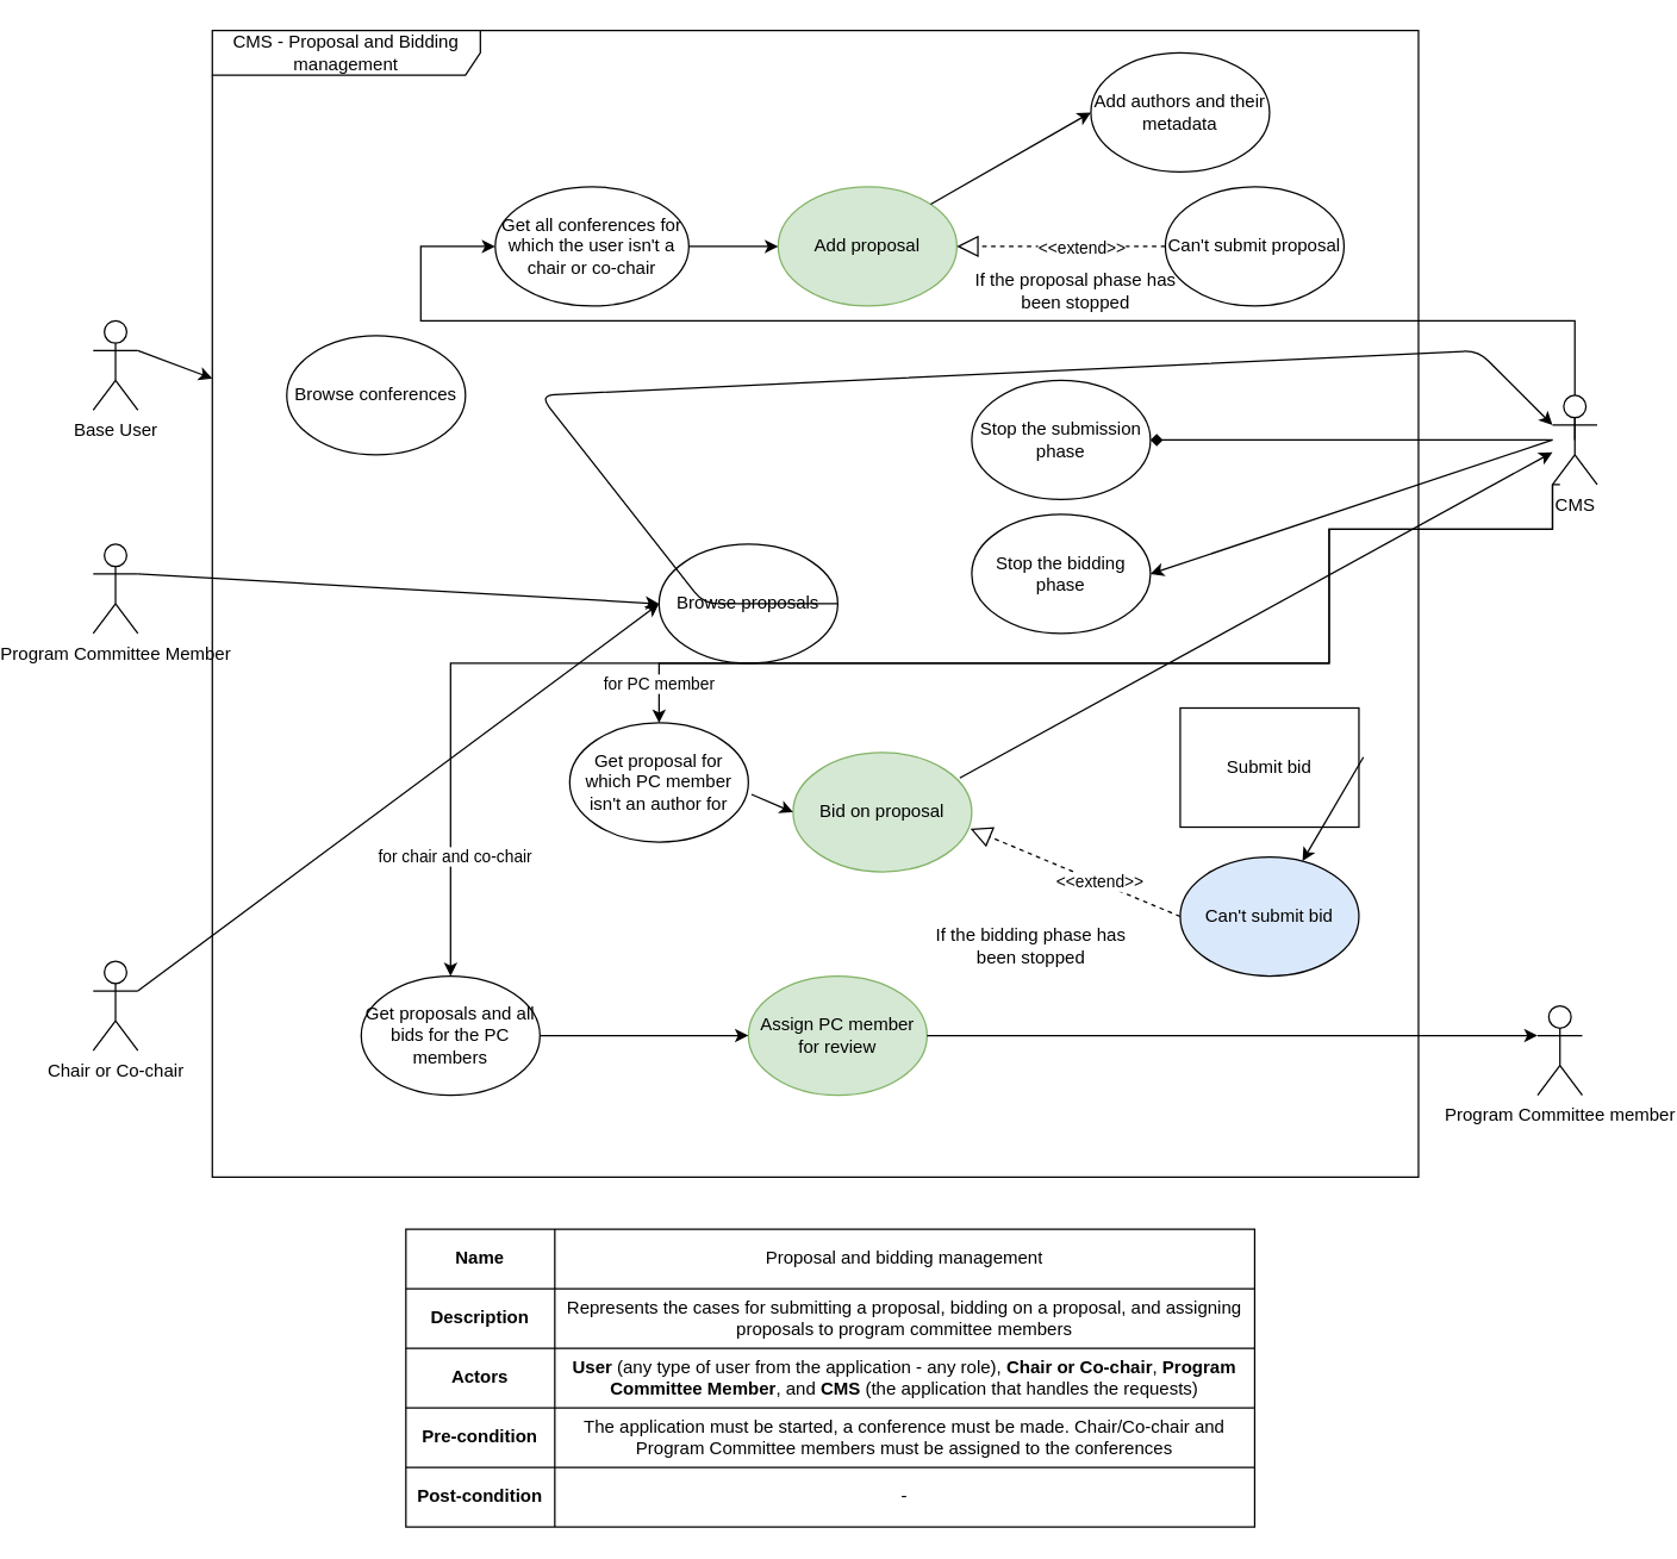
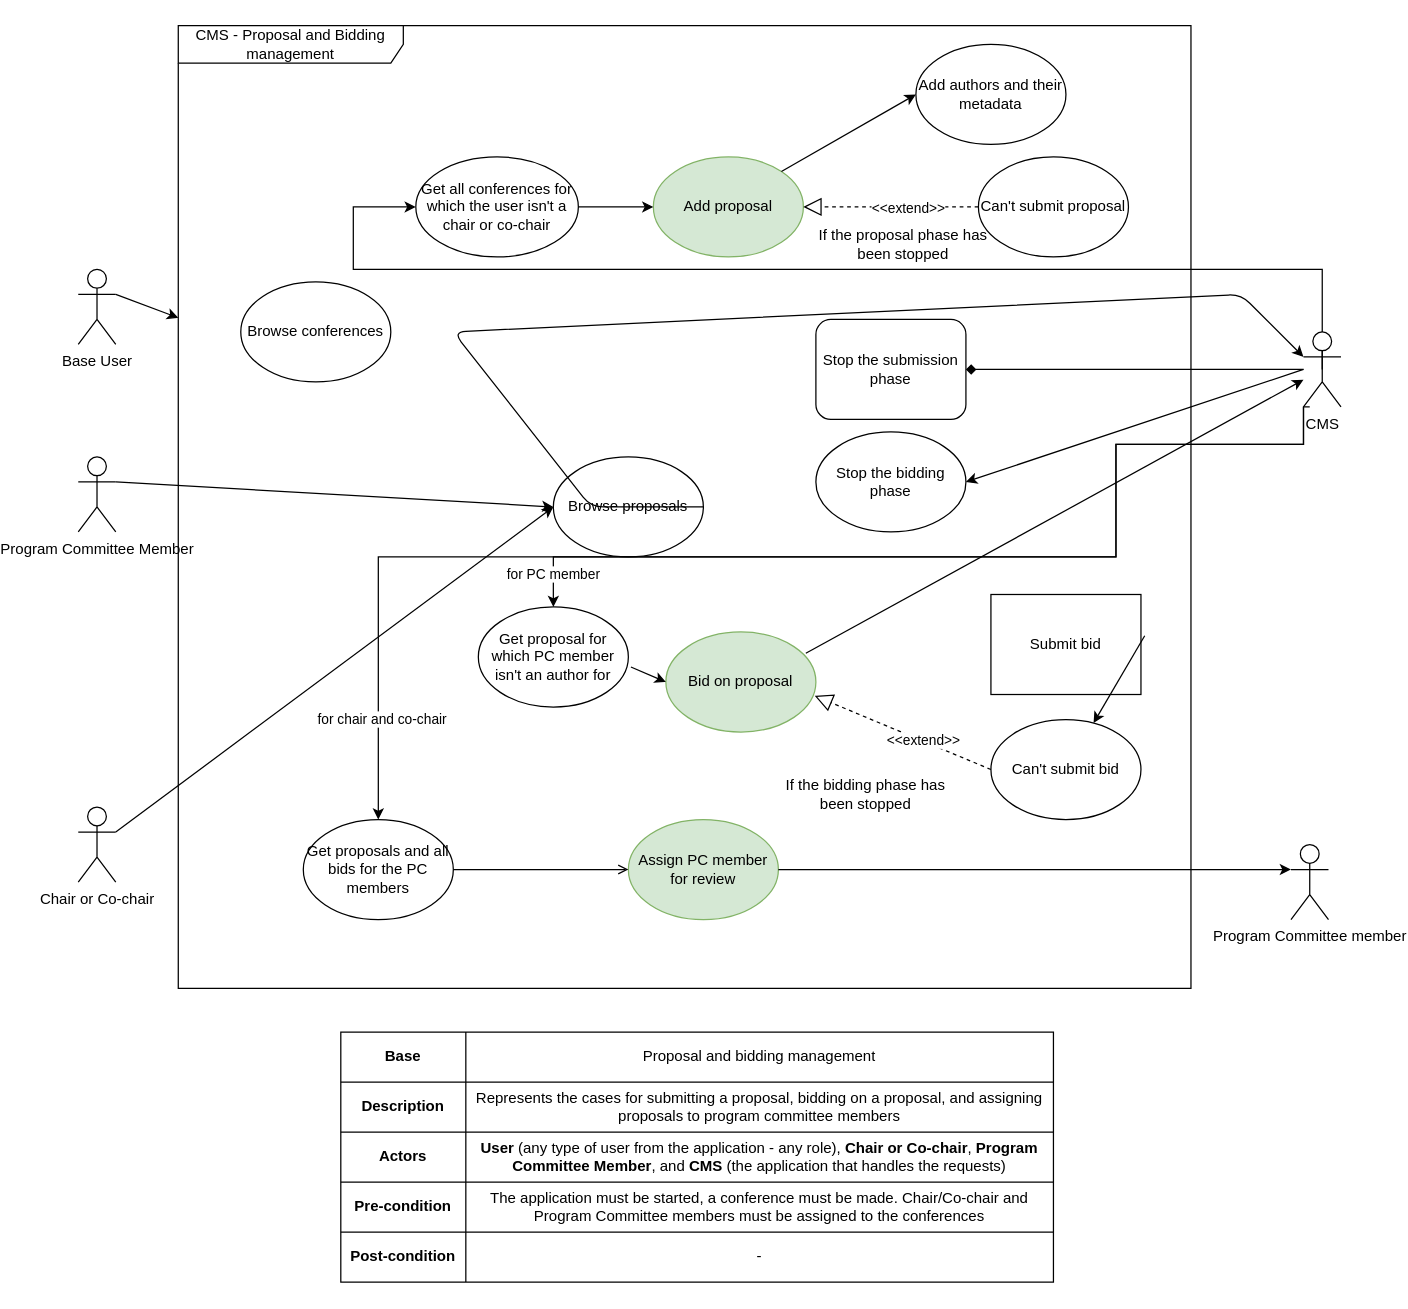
  <mxCell id="0" />
  <mxCell id="1" parent="0" />
  <mxCell id="2" value="&lt;div&gt;CMS - Proposal and Bidding management&lt;/div&gt;" style="shape=umlFrame;whiteSpace=wrap;html=1;width=180;height=30;" parent="1" vertex="1"><mxGeometry x="100" y="20" width="810" height="770" as="geometry" /></mxCell>
  <mxCell id="3" value="Base User" style="shape=umlActor;verticalLabelPosition=bottom;verticalAlign=top;html=1;" parent="1" vertex="1"><mxGeometry x="20" y="215" width="30" height="60" as="geometry" /></mxCell>
  <mxCell id="4" value="Browse conferences" style="ellipse;whiteSpace=wrap;html=1;" parent="1" vertex="1"><mxGeometry x="150" y="225" width="120" height="80" as="geometry" /></mxCell>
  <mxCell id="5" value="Add proposal" style="ellipse;whiteSpace=wrap;html=1;fillColor=#d5e8d4;strokeColor=#82b366;" parent="1" vertex="1"><mxGeometry x="480" y="125" width="120" height="80" as="geometry" /></mxCell>
  <mxCell id="6" value="Add authors and their metadata" style="ellipse;whiteSpace=wrap;html=1;" parent="1" vertex="1"><mxGeometry x="690" y="35" width="120" height="80" as="geometry" /></mxCell>
  <mxCell id="7" value="" style="endArrow=block;dashed=1;endFill=0;endSize=12;html=1;entryX=1;entryY=0.5;entryDx=0;entryDy=0;" parent="1" source="19" target="5" edge="1"><mxGeometry width="160" relative="1" as="geometry"><mxPoint x="650" y="225" as="sourcePoint" /><mxPoint x="810" y="225" as="targetPoint" /></mxGeometry></mxCell>
  <mxCell id="8" value="&amp;lt;&amp;lt;extend&amp;gt;&amp;gt;" style="edgeLabel;html=1;align=center;verticalAlign=middle;resizable=0;points=[];" parent="7" vertex="1" connectable="0"><mxGeometry x="-0.275" y="1" relative="1" as="geometry"><mxPoint x="-6" y="-1" as="offset" /></mxGeometry></mxCell>
  <mxCell id="9" value="Program Committee Member" style="shape=umlActor;verticalLabelPosition=bottom;verticalAlign=top;html=1;" parent="1" vertex="1"><mxGeometry x="20" y="365" width="30" height="60" as="geometry" /></mxCell>
  <mxCell id="10" value="Browse proposals" style="ellipse;whiteSpace=wrap;html=1;" parent="1" vertex="1"><mxGeometry x="400" y="365" width="120" height="80" as="geometry" /></mxCell>
  <mxCell id="11" style="edgeStyle=orthogonalEdgeStyle;rounded=0;orthogonalLoop=1;jettySize=auto;html=1;exitX=0.5;exitY=0.5;exitDx=0;exitDy=0;exitPerimeter=0;entryX=0;entryY=0.5;entryDx=0;entryDy=0;" parent="1" source="14" target="16" edge="1"><mxGeometry relative="1" as="geometry"><Array as="points"><mxPoint x="1015" y="215" /><mxPoint x="240" y="215" /><mxPoint x="240" y="165" /></Array></mxGeometry></mxCell>
  <mxCell id="12" style="edgeStyle=orthogonalEdgeStyle;rounded=0;orthogonalLoop=1;jettySize=auto;html=1;entryX=0.5;entryY=0;entryDx=0;entryDy=0;" parent="1" target="17" edge="1"><mxGeometry relative="1" as="geometry"><mxPoint x="1005" y="325" as="sourcePoint" /><Array as="points"><mxPoint x="1000" y="325" /><mxPoint x="1000" y="355" /><mxPoint x="850" y="355" /><mxPoint x="850" y="445" /><mxPoint x="400" y="445" /></Array></mxGeometry></mxCell>
  <mxCell id="13" value="for PC member" style="edgeLabel;html=1;align=center;verticalAlign=middle;resizable=0;points=[];" parent="12" vertex="1" connectable="0"><mxGeometry x="0.929" y="-1" relative="1" as="geometry"><mxPoint as="offset" /></mxGeometry></mxCell>
  <mxCell id="14" value="CMS" style="shape=umlActor;verticalLabelPosition=bottom;verticalAlign=top;html=1;outlineConnect=0;" parent="1" vertex="1"><mxGeometry x="1000" y="265" width="30" height="60" as="geometry" /></mxCell>
  <mxCell id="15" style="edgeStyle=orthogonalEdgeStyle;rounded=0;orthogonalLoop=1;jettySize=auto;html=1;" parent="1" source="16" target="5" edge="1"><mxGeometry relative="1" as="geometry" /></mxCell>
  <mxCell id="16" value="Get all conferences for which the user isn't a chair or co-chair" style="ellipse;whiteSpace=wrap;html=1;" parent="1" vertex="1"><mxGeometry x="290" y="125" width="130" height="80" as="geometry" /></mxCell>
  <mxCell id="17" value="Get proposal for which PC member isn't an author for" style="ellipse;whiteSpace=wrap;html=1;" parent="1" vertex="1"><mxGeometry x="340" y="485" width="120" height="80" as="geometry" /></mxCell>
  <mxCell id="18" value="Bid on proposal" style="ellipse;whiteSpace=wrap;html=1;fillColor=#d5e8d4;strokeColor=#82b366;" parent="1" vertex="1"><mxGeometry x="490" y="505" width="120" height="80" as="geometry" /></mxCell>
  <mxCell id="19" value="Can't submit proposal" style="ellipse;whiteSpace=wrap;html=1;" parent="1" vertex="1"><mxGeometry x="740" y="125" width="120" height="80" as="geometry" /></mxCell>
  <mxCell id="20" value="" style="endArrow=classic;html=1;exitX=1;exitY=0;exitDx=0;exitDy=0;entryX=0;entryY=0.5;entryDx=0;entryDy=0;" parent="1" source="5" target="6" edge="1"><mxGeometry width="50" height="50" relative="1" as="geometry"><mxPoint x="590" y="125" as="sourcePoint" /><mxPoint x="640" y="75" as="targetPoint" /></mxGeometry></mxCell>
  <mxCell id="21" value="If the proposal phase has been stopped" style="text;html=1;strokeColor=none;fillColor=none;align=center;verticalAlign=middle;whiteSpace=wrap;rounded=0;" parent="1" vertex="1"><mxGeometry x="610" y="185" width="140" height="20" as="geometry" /></mxCell>
  <mxCell id="22" value="" style="endArrow=classic;html=1;exitX=1;exitY=0.333;exitDx=0;exitDy=0;exitPerimeter=0;" parent="1" source="3" target="2" edge="1"><mxGeometry width="50" height="50" relative="1" as="geometry"><mxPoint x="80" y="265" as="sourcePoint" /><mxPoint x="130" y="215" as="targetPoint" /></mxGeometry></mxCell>
  <mxCell id="23" value="" style="endArrow=classic;html=1;exitX=1;exitY=0.333;exitDx=0;exitDy=0;exitPerimeter=0;entryX=0;entryY=0.5;entryDx=0;entryDy=0;" parent="1" source="9" target="10" edge="1"><mxGeometry width="50" height="50" relative="1" as="geometry"><mxPoint x="100" y="355" as="sourcePoint" /><mxPoint x="150" y="305" as="targetPoint" /></mxGeometry></mxCell>
  <mxCell id="24" value="" style="endArrow=classic;html=1;exitX=1;exitY=0.5;exitDx=0;exitDy=0;entryX=0;entryY=0.333;entryDx=0;entryDy=0;entryPerimeter=0;" parent="1" source="10" target="14" edge="1"><mxGeometry width="50" height="50" relative="1" as="geometry"><mxPoint x="550" y="385" as="sourcePoint" /><mxPoint x="1000" y="325" as="targetPoint" /><Array as="points"><mxPoint x="430" y="405" /><mxPoint x="320" y="265" /><mxPoint x="950" y="235" /></Array></mxGeometry></mxCell>
  <mxCell id="25" value="" style="endArrow=classic;html=1;exitX=1.017;exitY=0.6;exitDx=0;exitDy=0;exitPerimeter=0;entryX=0;entryY=0.5;entryDx=0;entryDy=0;" parent="1" source="17" target="18" edge="1"><mxGeometry width="50" height="50" relative="1" as="geometry"><mxPoint x="330" y="605" as="sourcePoint" /><mxPoint x="380" y="555" as="targetPoint" /></mxGeometry></mxCell>
  <mxCell id="26" value="Submit bid" style="whiteSpace=wrap;html=1;rounded=0;" parent="1" vertex="1"><mxGeometry x="750" y="475" width="120" height="80" as="geometry" /></mxCell>
- <mxCell id="27" value="Can't submit bid" style="ellipse;whiteSpace=wrap;html=1;fillColor=#dae8fc;" parent="1" vertex="1"><mxGeometry x="750" y="575" width="120" height="80" as="geometry" /></mxCell>
+ <mxCell id="27" value="Can't submit bid" style="ellipse;whiteSpace=wrap;html=1;" parent="1" vertex="1"><mxGeometry x="750" y="575" width="120" height="80" as="geometry" /></mxCell>
  <mxCell id="28" value="" style="endArrow=block;dashed=1;endFill=0;endSize=12;html=1;exitX=0;exitY=0.5;exitDx=0;exitDy=0;entryX=0.992;entryY=0.638;entryDx=0;entryDy=0;entryPerimeter=0;" parent="1" source="27" target="18" edge="1"><mxGeometry width="160" relative="1" as="geometry"><mxPoint x="480" y="635" as="sourcePoint" /><mxPoint x="640" y="635" as="targetPoint" /></mxGeometry></mxCell>
  <mxCell id="29" value="&amp;lt;&amp;lt;extend&amp;gt;&amp;gt;" style="edgeLabel;html=1;align=center;verticalAlign=middle;resizable=0;points=[];" parent="28" vertex="1" connectable="0"><mxGeometry x="-0.223" y="-1" relative="1" as="geometry"><mxPoint as="offset" /></mxGeometry></mxCell>
  <mxCell id="30" value="If the bidding phase has been stopped" style="text;html=1;strokeColor=none;fillColor=none;align=center;verticalAlign=middle;whiteSpace=wrap;rounded=0;" parent="1" vertex="1"><mxGeometry x="580" y="625" width="140" height="20" as="geometry" /></mxCell>
  <mxCell id="31" value="" style="endArrow=classic;html=1;exitX=0.933;exitY=0.213;exitDx=0;exitDy=0;exitPerimeter=0;" parent="1" source="18" target="14" edge="1"><mxGeometry width="50" height="50" relative="1" as="geometry"><mxPoint x="510" y="525" as="sourcePoint" /><mxPoint x="560" y="475" as="targetPoint" /></mxGeometry></mxCell>
  <mxCell id="32" value="" style="endArrow=classic;html=1;exitX=1.025;exitY=0.413;exitDx=0;exitDy=0;exitPerimeter=0;" parent="1" source="26" target="27" edge="1"><mxGeometry width="50" height="50" relative="1" as="geometry"><mxPoint x="800" y="515" as="sourcePoint" /><mxPoint x="990" y="325" as="targetPoint" /></mxGeometry></mxCell>
  <mxCell id="33" value="Chair or Co-chair" style="shape=umlActor;verticalLabelPosition=bottom;verticalAlign=top;html=1;outlineConnect=0;" parent="1" vertex="1"><mxGeometry x="20" y="645" width="30" height="60" as="geometry" /></mxCell>
  <mxCell id="34" style="edgeStyle=orthogonalEdgeStyle;rounded=0;orthogonalLoop=1;jettySize=auto;html=1;entryX=0.5;entryY=0;entryDx=0;entryDy=0;exitX=0;exitY=1;exitDx=0;exitDy=0;exitPerimeter=0;" parent="1" source="14" target="37" edge="1"><mxGeometry relative="1" as="geometry"><Array as="points"><mxPoint x="1000" y="355" /><mxPoint x="850" y="355" /><mxPoint x="850" y="445" /><mxPoint x="260" y="445" /></Array></mxGeometry></mxCell>
  <mxCell id="35" value="for chair and co-chair" style="edgeLabel;html=1;align=center;verticalAlign=middle;resizable=0;points=[];" parent="34" vertex="1" connectable="0"><mxGeometry x="0.849" y="2" relative="1" as="geometry"><mxPoint as="offset" /></mxGeometry></mxCell>
  <mxCell id="36" value="" style="endArrow=classic;html=1;exitX=1;exitY=0.333;exitDx=0;exitDy=0;exitPerimeter=0;entryX=0;entryY=0.5;entryDx=0;entryDy=0;" parent="1" source="33" target="10" edge="1"><mxGeometry width="50" height="50" relative="1" as="geometry"><mxPoint x="120" y="645" as="sourcePoint" /><mxPoint x="170" y="595" as="targetPoint" /></mxGeometry></mxCell>
  <mxCell id="37" value="Get proposals and all bids for the PC members" style="ellipse;whiteSpace=wrap;html=1;" parent="1" vertex="1"><mxGeometry x="200" y="655" width="120" height="80" as="geometry" /></mxCell>
  <mxCell id="38" value="Program Committee member" style="shape=umlActor;verticalLabelPosition=bottom;verticalAlign=top;html=1;outlineConnect=0;" parent="1" vertex="1"><mxGeometry x="990" y="675" width="30" height="60" as="geometry" /></mxCell>
  <mxCell id="39" value="Assign PC member for review" style="ellipse;whiteSpace=wrap;html=1;fillColor=#d5e8d4;strokeColor=#82b366;" parent="1" vertex="1"><mxGeometry x="460" y="655" width="120" height="80" as="geometry" /></mxCell>
- <mxCell id="40" value="" style="endArrow=classic;html=1;exitX=1;exitY=0.5;exitDx=0;exitDy=0;entryX=0;entryY=0.5;entryDx=0;entryDy=0;" parent="1" source="37" target="39" edge="1"><mxGeometry width="50" height="50" relative="1" as="geometry"><mxPoint x="340" y="695" as="sourcePoint" /><mxPoint x="390" y="645" as="targetPoint" /></mxGeometry></mxCell>
+ <mxCell id="40" value="" style="endArrow=open;html=1;exitX=1;exitY=0.5;exitDx=0;exitDy=0;entryX=0;entryY=0.5;entryDx=0;entryDy=0;" parent="1" source="37" target="39" edge="1"><mxGeometry width="50" height="50" relative="1" as="geometry"><mxPoint x="340" y="695" as="sourcePoint" /><mxPoint x="390" y="645" as="targetPoint" /></mxGeometry></mxCell>
  <mxCell id="41" value="" style="endArrow=classic;html=1;exitX=1;exitY=0.5;exitDx=0;exitDy=0;entryX=0;entryY=0.333;entryDx=0;entryDy=0;entryPerimeter=0;" parent="1" source="39" target="38" edge="1"><mxGeometry width="50" height="50" relative="1" as="geometry"><mxPoint x="630" y="735" as="sourcePoint" /><mxPoint x="680" y="685" as="targetPoint" /></mxGeometry></mxCell>
  <mxCell id="42" value="Stop the bidding phase" style="ellipse;whiteSpace=wrap;html=1;" parent="1" vertex="1"><mxGeometry x="610" y="345" width="120" height="80" as="geometry" /></mxCell>
- <mxCell id="43" value="Stop the submission phase" style="ellipse;whiteSpace=wrap;html=1;" parent="1" vertex="1"><mxGeometry x="610" y="255" width="120" height="80" as="geometry" /></mxCell>
+ <mxCell id="43" value="Stop the submission phase" style="whiteSpace=wrap;html=1;rounded=1;" parent="1" vertex="1"><mxGeometry x="610" y="255" width="120" height="80" as="geometry" /></mxCell>
  <mxCell id="44" value="" style="endArrow=diamond;html=1;entryX=1;entryY=0.5;entryDx=0;entryDy=0;" parent="1" source="14" target="43" edge="1"><mxGeometry width="50" height="50" relative="1" as="geometry"><mxPoint x="840" y="325" as="sourcePoint" /><mxPoint x="890" y="275" as="targetPoint" /></mxGeometry></mxCell>
  <mxCell id="45" value="" style="endArrow=classic;html=1;entryX=1;entryY=0.5;entryDx=0;entryDy=0;" parent="1" target="42" edge="1"><mxGeometry width="50" height="50" relative="1" as="geometry"><mxPoint x="1000" y="295" as="sourcePoint" /><mxPoint x="840" y="335" as="targetPoint" /></mxGeometry></mxCell>
  <mxCell id="46" value="" style="shape=table;html=1;whiteSpace=wrap;startSize=0;container=1;collapsible=0;childLayout=tableLayout;" parent="1" vertex="1"><mxGeometry x="230" y="825" width="570" height="200" as="geometry" /></mxCell>
  <mxCell id="47" value="" style="shape=partialRectangle;html=1;whiteSpace=wrap;collapsible=0;dropTarget=0;pointerEvents=0;fillColor=none;top=0;left=0;bottom=0;right=0;points=[[0,0.5],[1,0.5]];portConstraint=eastwest;" parent="46" vertex="1"><mxGeometry width="570" height="40" as="geometry" /></mxCell>
- <mxCell id="48" value="&lt;b&gt;Name&lt;/b&gt;" style="shape=partialRectangle;html=1;whiteSpace=wrap;connectable=0;overflow=hidden;fillColor=none;top=0;left=0;bottom=0;right=0;" parent="47" vertex="1"><mxGeometry width="100" height="40" as="geometry" /></mxCell>
+ <mxCell id="48" value="&lt;b&gt;Base&lt;/b&gt;" style="shape=partialRectangle;html=1;whiteSpace=wrap;connectable=0;overflow=hidden;fillColor=none;top=0;left=0;bottom=0;right=0;" parent="47" vertex="1"><mxGeometry width="100" height="40" as="geometry" /></mxCell>
  <mxCell id="49" value="Proposal and bidding management" style="shape=partialRectangle;html=1;whiteSpace=wrap;connectable=0;overflow=hidden;fillColor=none;top=0;left=0;bottom=0;right=0;" parent="47" vertex="1"><mxGeometry x="100" width="470" height="40" as="geometry" /></mxCell>
  <mxCell id="50" value="" style="shape=partialRectangle;html=1;whiteSpace=wrap;collapsible=0;dropTarget=0;pointerEvents=0;fillColor=none;top=0;left=0;bottom=0;right=0;points=[[0,0.5],[1,0.5]];portConstraint=eastwest;" parent="46" vertex="1"><mxGeometry y="40" width="570" height="40" as="geometry" /></mxCell>
  <mxCell id="51" value="&lt;b&gt;Description&lt;/b&gt;" style="shape=partialRectangle;html=1;whiteSpace=wrap;connectable=0;overflow=hidden;fillColor=none;top=0;left=0;bottom=0;right=0;" parent="50" vertex="1"><mxGeometry width="100" height="40" as="geometry" /></mxCell>
  <mxCell id="52" value="Represents the cases for submitting a proposal, bidding on a proposal, and assigning proposals to program committee members" style="shape=partialRectangle;html=1;whiteSpace=wrap;connectable=0;overflow=hidden;fillColor=none;top=0;left=0;bottom=0;right=0;" parent="50" vertex="1"><mxGeometry x="100" width="470" height="40" as="geometry" /></mxCell>
  <mxCell id="53" value="" style="shape=partialRectangle;html=1;whiteSpace=wrap;collapsible=0;dropTarget=0;pointerEvents=0;fillColor=none;top=0;left=0;bottom=0;right=0;points=[[0,0.5],[1,0.5]];portConstraint=eastwest;" parent="46" vertex="1"><mxGeometry y="80" width="570" height="40" as="geometry" /></mxCell>
  <mxCell id="54" value="&lt;b&gt;Actors&lt;/b&gt;" style="shape=partialRectangle;html=1;whiteSpace=wrap;connectable=0;overflow=hidden;fillColor=none;top=0;left=0;bottom=0;right=0;" parent="53" vertex="1"><mxGeometry width="100" height="40" as="geometry" /></mxCell>
  <mxCell id="55" value="&lt;b&gt;User&lt;/b&gt; (any type of user from the application - any role), &lt;b&gt;Chair or Co-chair&lt;/b&gt;, &lt;b&gt;Program&lt;/b&gt; &lt;b&gt;Committee Member&lt;/b&gt;, and &lt;b&gt;CMS&lt;/b&gt; (the application that handles the requests)" style="shape=partialRectangle;html=1;whiteSpace=wrap;connectable=0;overflow=hidden;fillColor=none;top=0;left=0;bottom=0;right=0;" parent="53" vertex="1"><mxGeometry x="100" width="470" height="40" as="geometry" /></mxCell>
  <mxCell id="56" value="" style="shape=partialRectangle;html=1;whiteSpace=wrap;collapsible=0;dropTarget=0;pointerEvents=0;fillColor=none;top=0;left=0;bottom=0;right=0;points=[[0,0.5],[1,0.5]];portConstraint=eastwest;" parent="46" vertex="1"><mxGeometry y="120" width="570" height="40" as="geometry" /></mxCell>
  <mxCell id="57" value="&lt;b&gt;Pre-condition&lt;/b&gt;" style="shape=partialRectangle;html=1;whiteSpace=wrap;connectable=0;overflow=hidden;fillColor=none;top=0;left=0;bottom=0;right=0;" parent="56" vertex="1"><mxGeometry width="100" height="40" as="geometry" /></mxCell>
  <mxCell id="58" value="The application must be started, a conference must be made. Chair/Co-chair and Program Committee members must be assigned to the conferences" style="shape=partialRectangle;html=1;whiteSpace=wrap;connectable=0;overflow=hidden;fillColor=none;top=0;left=0;bottom=0;right=0;" parent="56" vertex="1"><mxGeometry x="100" width="470" height="40" as="geometry" /></mxCell>
  <mxCell id="59" value="" style="shape=partialRectangle;html=1;whiteSpace=wrap;collapsible=0;dropTarget=0;pointerEvents=0;fillColor=none;top=0;left=0;bottom=0;right=0;points=[[0,0.5],[1,0.5]];portConstraint=eastwest;" parent="46" vertex="1"><mxGeometry y="160" width="570" height="40" as="geometry" /></mxCell>
  <mxCell id="60" value="&lt;b&gt;Post-condition&lt;/b&gt;" style="shape=partialRectangle;html=1;whiteSpace=wrap;connectable=0;overflow=hidden;fillColor=none;top=0;left=0;bottom=0;right=0;" parent="59" vertex="1"><mxGeometry width="100" height="40" as="geometry" /></mxCell>
  <mxCell id="61" value="-" style="shape=partialRectangle;html=1;whiteSpace=wrap;connectable=0;overflow=hidden;fillColor=none;top=0;left=0;bottom=0;right=0;" parent="59" vertex="1"><mxGeometry x="100" width="470" height="40" as="geometry" /></mxCell>
